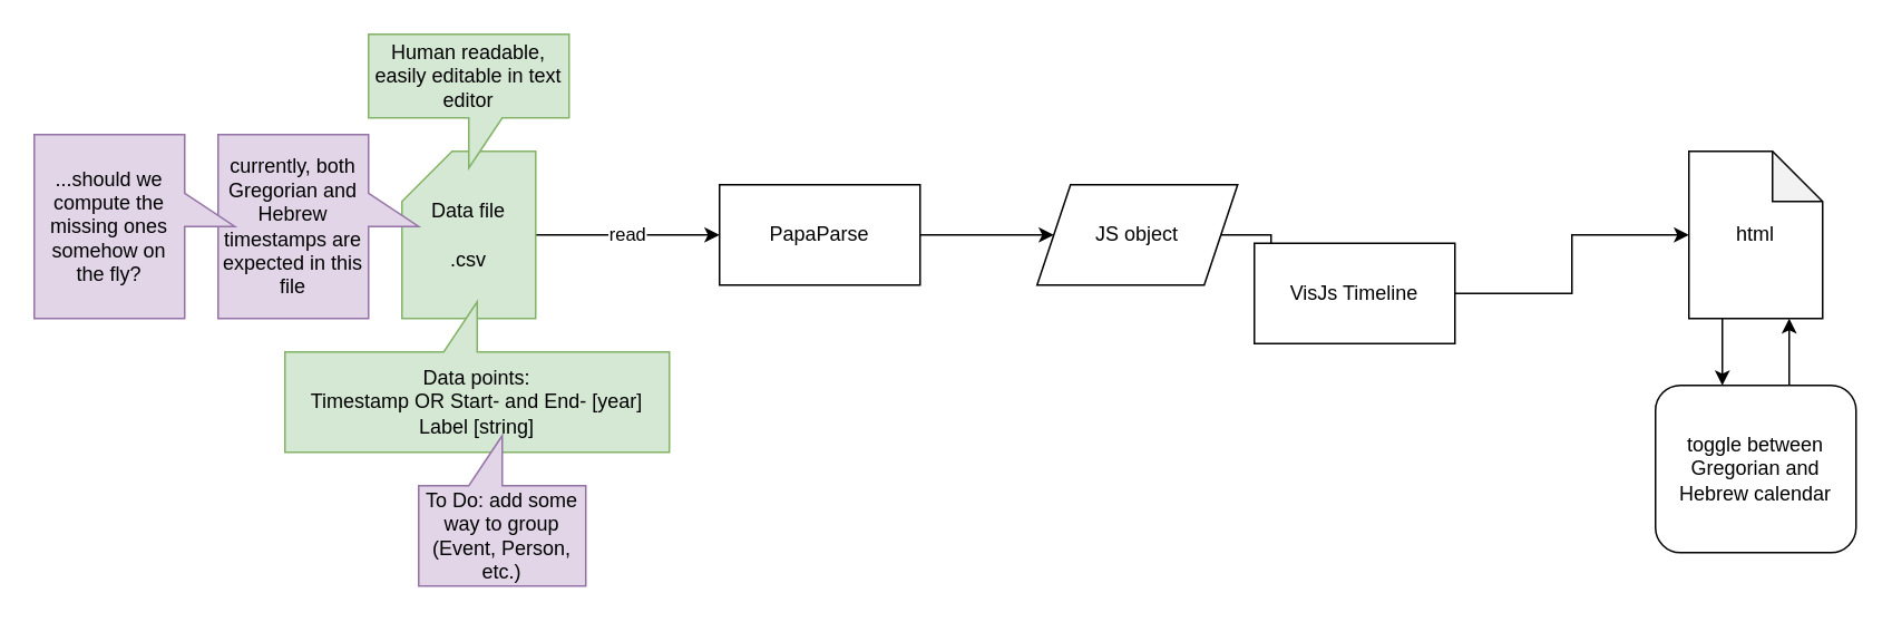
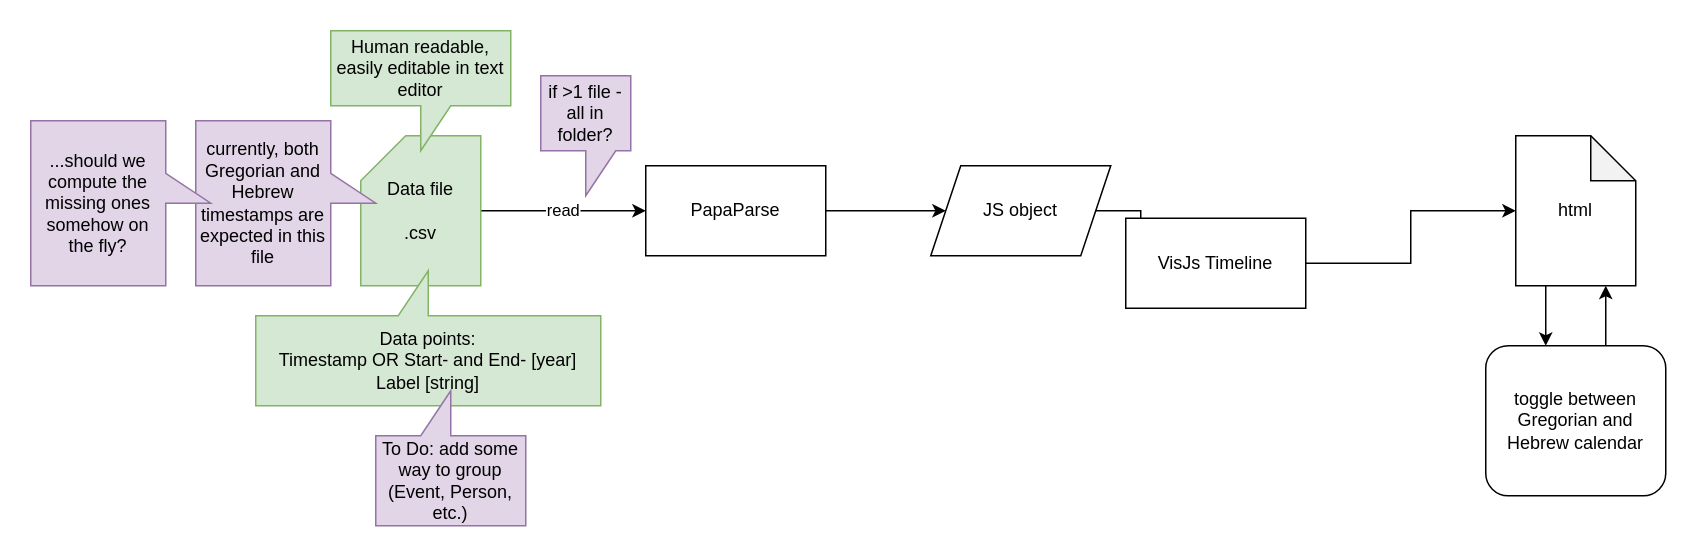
  <mxCell id="0" />
  <mxCell id="1" parent="0" />
  <mxCell id="2" value="read" style="edgeStyle=orthogonalEdgeStyle;rounded=0;orthogonalLoop=1;jettySize=auto;html=1;" edge="1" parent="1" source="3" target="7"><mxGeometry relative="1" as="geometry" /></mxCell>
  <mxCell id="3" value="Data file&lt;br&gt;&lt;br&gt;.csv" style="shape=card;whiteSpace=wrap;html=1;fillColor=#d5e8d4;strokeColor=#82b366;" vertex="1" parent="1"><mxGeometry x="240" y="90" width="80" height="100" as="geometry" /></mxCell>
  <mxCell id="4" value="Human readable, easily editable in text editor" style="shape=callout;whiteSpace=wrap;html=1;perimeter=calloutPerimeter;fillColor=#d5e8d4;strokeColor=#82b366;" vertex="1" parent="1"><mxGeometry x="220" y="20" width="120" height="80" as="geometry" /></mxCell>
  <mxCell id="5" value="Data points:&lt;br&gt;Timestamp OR Start- and End- [year]&lt;div&gt;Label [string]&lt;/div&gt;" style="shape=callout;whiteSpace=wrap;html=1;perimeter=calloutPerimeter;direction=west;fillColor=#d5e8d4;strokeColor=#82b366;" vertex="1" parent="1"><mxGeometry x="170" y="180" width="230" height="90" as="geometry" /></mxCell>
  <mxCell id="6" style="edgeStyle=orthogonalEdgeStyle;rounded=0;orthogonalLoop=1;jettySize=auto;html=1;" edge="1" parent="1" source="7" target="13"><mxGeometry relative="1" as="geometry" /></mxCell>
  <mxCell id="7" value="PapaParse" style="rounded=0;whiteSpace=wrap;html=1;" vertex="1" parent="1"><mxGeometry x="430" y="110" width="120" height="60" as="geometry" /></mxCell>
+ <mxCell id="8" value="if &amp;gt;1 file - all in folder?" style="shape=callout;whiteSpace=wrap;html=1;perimeter=calloutPerimeter;fillColor=#e1d5e7;strokeColor=#9673a6;" vertex="1" parent="1"><mxGeometry x="360" y="50" width="60" height="80" as="geometry" /></mxCell>
  <mxCell id="9" value="To Do: add some way to group (Event, Person, etc.)" style="shape=callout;whiteSpace=wrap;html=1;perimeter=calloutPerimeter;direction=west;fillColor=#e1d5e7;strokeColor=#9673a6;" vertex="1" parent="1"><mxGeometry x="250" y="260" width="100" height="90" as="geometry" /></mxCell>
  <mxCell id="10" value="currently, both Gregorian and Hebrew timestamps are expected in this file" style="shape=callout;whiteSpace=wrap;html=1;perimeter=calloutPerimeter;fillColor=#e1d5e7;strokeColor=#9673a6;direction=north;" vertex="1" parent="1"><mxGeometry x="130" y="80" width="120" height="110" as="geometry" /></mxCell>
  <mxCell id="11" value="...should we compute the missing ones somehow on the fly?" style="shape=callout;whiteSpace=wrap;html=1;perimeter=calloutPerimeter;fillColor=#e1d5e7;strokeColor=#9673a6;direction=north;" vertex="1" parent="1"><mxGeometry x="20" y="80" width="120" height="110" as="geometry" /></mxCell>
  <mxCell id="12" value="" style="edgeStyle=orthogonalEdgeStyle;rounded=0;orthogonalLoop=1;jettySize=auto;html=1;" edge="1" parent="1" source="13" target="15"><mxGeometry relative="1" as="geometry" /></mxCell>
  <mxCell id="13" value="JS object" style="shape=parallelogram;perimeter=parallelogramPerimeter;whiteSpace=wrap;html=1;fixedSize=1;" vertex="1" parent="1"><mxGeometry x="620" y="110" width="120" height="60" as="geometry" /></mxCell>
  <mxCell id="14" style="edgeStyle=orthogonalEdgeStyle;rounded=0;orthogonalLoop=1;jettySize=auto;html=1;" edge="1" parent="1" source="15" target="17"><mxGeometry relative="1" as="geometry" /></mxCell>
  <mxCell id="15" value="VisJs Timeline" style="whiteSpace=wrap;html=1;" vertex="1" parent="1"><mxGeometry x="750" y="145" width="120" height="60" as="geometry" /></mxCell>
  <mxCell id="16" style="edgeStyle=orthogonalEdgeStyle;rounded=0;orthogonalLoop=1;jettySize=auto;html=1;" edge="1" parent="1" source="17" target="19"><mxGeometry relative="1" as="geometry"><Array as="points"><mxPoint x="1030" y="210" /><mxPoint x="1030" y="210" /></Array></mxGeometry></mxCell>
  <mxCell id="17" value="html" style="shape=note;whiteSpace=wrap;html=1;backgroundOutline=1;darkOpacity=0.05;" vertex="1" parent="1"><mxGeometry x="1010" y="90" width="80" height="100" as="geometry" /></mxCell>
  <mxCell id="18" style="edgeStyle=orthogonalEdgeStyle;rounded=0;orthogonalLoop=1;jettySize=auto;html=1;" edge="1" parent="1" source="19" target="17"><mxGeometry relative="1" as="geometry"><Array as="points"><mxPoint x="1070" y="210" /><mxPoint x="1070" y="210" /></Array></mxGeometry></mxCell>
  <mxCell id="19" value="toggle between Gregorian and Hebrew calendar" style="rounded=1;whiteSpace=wrap;html=1;" vertex="1" parent="1"><mxGeometry x="990" y="230" width="120" height="100" as="geometry" /></mxCell>
